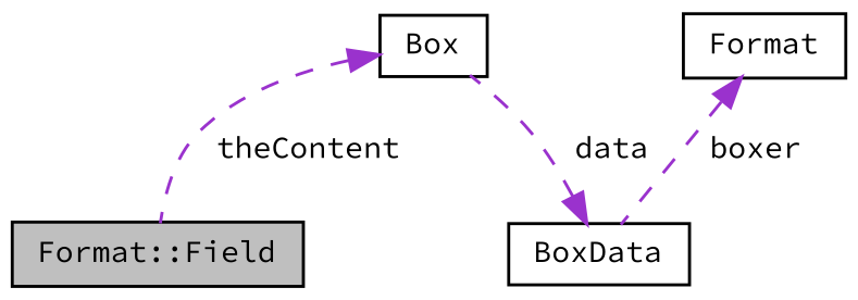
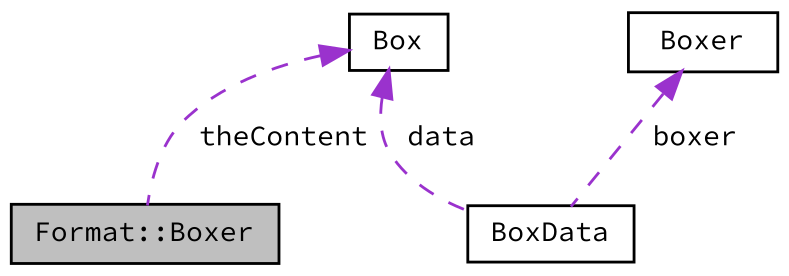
  digraph {
    fontname="Source Code Pro"
    node [color=black fillcolor=white fontname="Source Code Pro" fontsize=10 shape=record style=filled]
    edge [color=darkorchid3 dir=back fontname="Source Code Pro" fontsize=10 labelfontname=Helvetica labelfontsize=10 style=dashed]
-   n1 [fillcolor=grey75 fontcolor=black height=0.2 label="Format::Field" width=0.4]
+   n1 [fillcolor=grey75 fontcolor=black height=0.2 label="Format::Boxer" width=0.4]
    n2 [height=0.2 label=Box width=0.4]
    n3 [height=0.2 label=BoxData width=0.4]
-   n4 [height=0.2 label=Format width=0.4]
+   n4 [height=0.2 label=Boxer width=0.4]
    n2 -> n1 [label=" theContent"]
-   n3 -> n2 [label=" data"]
+   n2 -> n3 [label=" data"]
    n4 -> n3 [label=" boxer"]
  }
